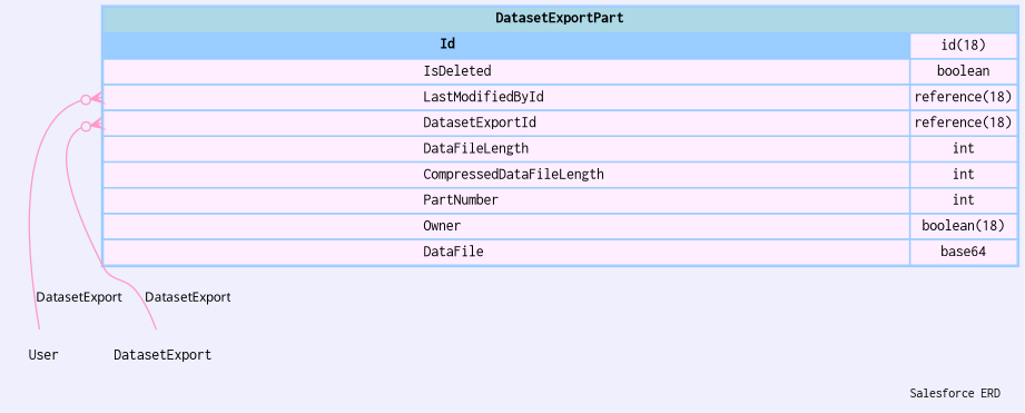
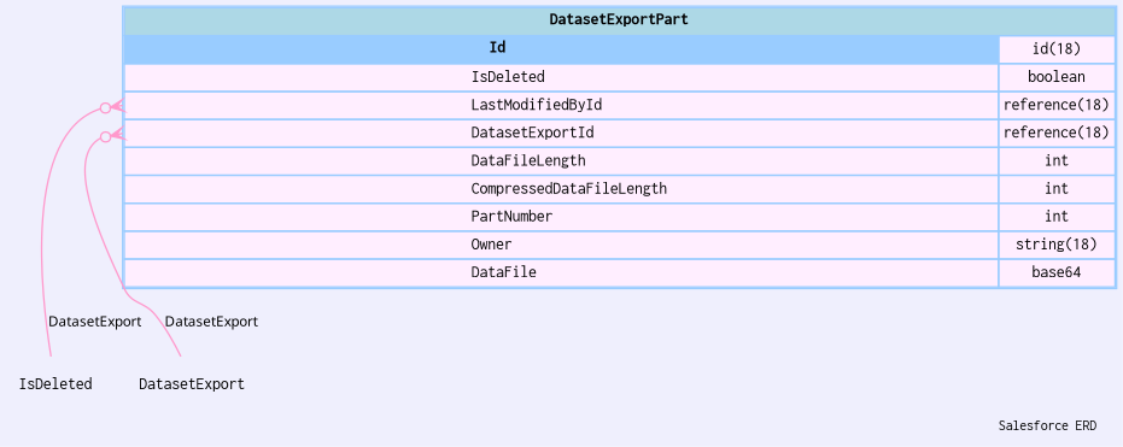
  digraph {
    bgcolor="#efeffd"
    fontname=Courier
    fontsize=9
    label="Salesforce ERD "
    labeljust=r
    nodesep=0.18
    rankdir=TB
    ranksep=0.46
    node [color="#99ccff" fontname=Courier fontsize=11 shape=plaintext]
    edge [arrowhead=none arrowsize=0.8 arrowtail=crowodot color="#ff99cc" dir=back fontname=Monaco fontsize=9 headport="Id:e"]
-   n1 [label=<                 <table border="1" cellborder="1" cellspacing="0" bgcolor="#ffeeff" >                      <tr><td colspan="3" bgcolor="lightblue"><b>DatasetExportPart</b></td></tr>              <tr>                                         <td  bgcolor="#99ccff" port="Id" align="left">                                            <b>Id</b>                                         </td><td>id(18)</td></tr> <tr>                                          <td port="IsDeleted" align="left">                                          IsDeleted                                        </td><td>boolean</td></tr> <tr>                                          <td port="LastModifiedById" align="left">                                          LastModifiedById                                        </td><td>reference(18)</td></tr> <tr>                                          <td port="DatasetExportId" align="left">                                          DatasetExportId                                        </td><td>reference(18)</td></tr> <tr>                                          <td port="DataFileLength" align="left">                                          DataFileLength                                        </td><td>int</td></tr> <tr>                                          <td port="CompressedDataFileLength" align="left">                                          CompressedDataFileLength                                        </td><td>int</td></tr> <tr>                                          <td port="PartNumber" align="left">                                          PartNumber                                        </td><td>int</td></tr> <tr>                                          <td port="Owner" align="left">                                          Owner                                        </td><td>boolean(18)</td></tr> <tr>                                          <td port="DataFile" align="left">                                          DataFile                                        </td><td>base64</td></tr>                             </table>                 > margin=0 shape=none]
-   User
+   n1 [label=<                 <table border="1" cellborder="1" cellspacing="0" bgcolor="#ffeeff" >                      <tr><td colspan="3" bgcolor="lightblue"><b>DatasetExportPart</b></td></tr>              <tr>                                         <td  bgcolor="#99ccff" port="Id" align="left">                                            <b>Id</b>                                         </td><td>id(18)</td></tr> <tr>                                          <td port="IsDeleted" align="left">                                          IsDeleted                                        </td><td>boolean</td></tr> <tr>                                          <td port="LastModifiedById" align="left">                                          LastModifiedById                                        </td><td>reference(18)</td></tr> <tr>                                          <td port="DatasetExportId" align="left">                                          DatasetExportId                                        </td><td>reference(18)</td></tr> <tr>                                          <td port="DataFileLength" align="left">                                          DataFileLength                                        </td><td>int</td></tr> <tr>                                          <td port="CompressedDataFileLength" align="left">                                          CompressedDataFileLength                                        </td><td>int</td></tr> <tr>                                          <td port="PartNumber" align="left">                                          PartNumber                                        </td><td>int</td></tr> <tr>                                          <td port="Owner" align="left">                                          Owner                                        </td><td>string(18)</td></tr> <tr>                                          <td port="DataFile" align="left">                                          DataFile                                        </td><td>base64</td></tr>                             </table>                 > margin=0 shape=none]
+   User [label=IsDeleted]
    DatasetExport
    n1 -> User [label=DatasetExport tailport="LastModifiedById:w"]
    n1 -> DatasetExport [label=DatasetExport tailport="DatasetExportId:w"]
  }
